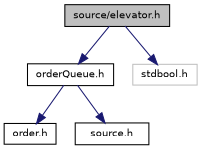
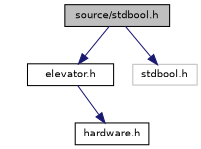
  digraph {
    node [color=black fillcolor=white fontname=Helvetica fontsize=10 shape=record style=filled]
    edge [color=midnightblue fontname=Helvetica fontsize=10 labelfontname=Helvetica labelfontsize=10 style=solid]
-   n1 [fillcolor=grey75 fontcolor=black height=0.2 label="source/elevator.h" width=0.4]
-   n2 [height=0.2 label="orderQueue.h" width=0.4]
+   n1 [fillcolor=grey75 fontcolor=black height=0.2 label="source/stdbool.h" width=0.4]
+   n2 [height=0.2 label="elevator.h" width=0.4]
    n3 [color=grey75 height=0.2 label="stdbool.h" width=0.4]
-   n4 [height=0.2 label="order.h" width=0.4]
-   n5 [height=0.2 label="source.h" width=0.4]
+   n5 [height=0.2 label="hardware.h" width=0.4]
    n1 -> n2
    n1 -> n3
-   n2 -> n4
    n2 -> n5
  }
